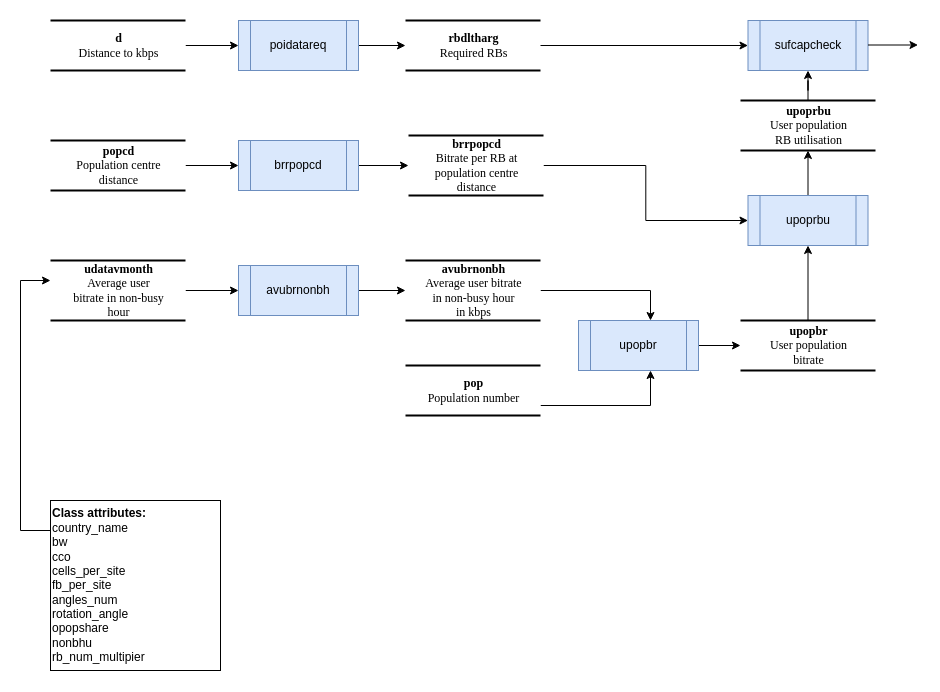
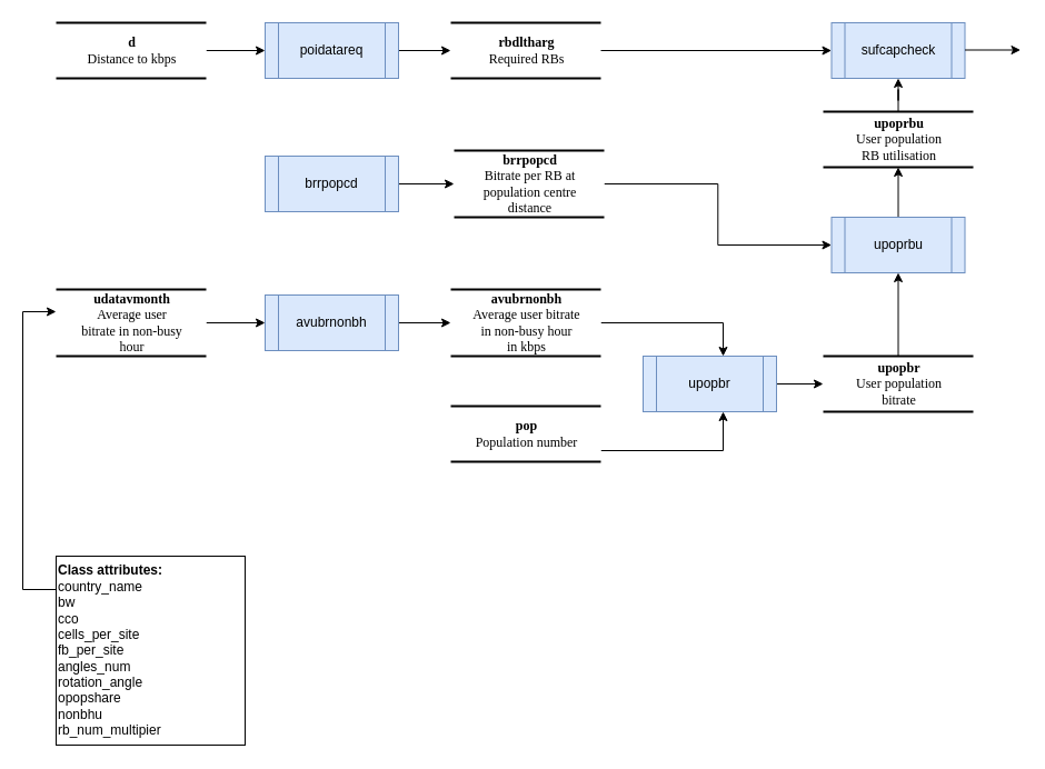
  <mxCell id="0" />
  <mxCell id="1" parent="0" />
  <mxCell id="2" value="" style="edgeStyle=orthogonalEdgeStyle;rounded=0;orthogonalLoop=1;jettySize=auto;html=1;" edge="1" parent="1" source="3" target="15"><mxGeometry relative="1" as="geometry" /></mxCell>
  <mxCell id="3" value="&lt;b&gt;d&lt;/b&gt;&lt;div&gt;Distance to kbps&lt;/div&gt;" style="html=1;rounded=0;shadow=0;comic=0;labelBackgroundColor=none;strokeWidth=2;fontFamily=Verdana;fontSize=12;align=center;shape=mxgraph.ios7ui.horLines;" vertex="1" parent="1"><mxGeometry x="50" y="20" width="135" height="50" as="geometry" /></mxCell>
- <mxCell id="4" value="" style="edgeStyle=orthogonalEdgeStyle;rounded=0;orthogonalLoop=1;jettySize=auto;html=1;" edge="1" parent="1" source="5" target="17"><mxGeometry relative="1" as="geometry" /></mxCell>
- <mxCell id="5" value="&lt;div&gt;&lt;b&gt;popcd&lt;/b&gt;&lt;/div&gt;Population centre&lt;div&gt;distance&lt;/div&gt;" style="html=1;rounded=0;shadow=0;comic=0;labelBackgroundColor=none;strokeWidth=2;fontFamily=Verdana;fontSize=12;align=center;shape=mxgraph.ios7ui.horLines;" vertex="1" parent="1"><mxGeometry x="50" y="140" width="135" height="50" as="geometry" /></mxCell>
  <mxCell id="6" value="" style="edgeStyle=orthogonalEdgeStyle;rounded=0;orthogonalLoop=1;jettySize=auto;html=1;" edge="1" parent="1" source="7" target="19"><mxGeometry relative="1" as="geometry" /></mxCell>
  <mxCell id="7" value="&lt;b&gt;udatavmonth&lt;/b&gt;&lt;br&gt;&lt;div&gt;Average user&lt;/div&gt;&lt;div&gt;bitrate in non-busy&lt;/div&gt;&lt;div&gt;hour&lt;/div&gt;" style="html=1;rounded=0;shadow=0;comic=0;labelBackgroundColor=none;strokeWidth=2;fontFamily=Verdana;fontSize=12;align=center;shape=mxgraph.ios7ui.horLines;" vertex="1" parent="1"><mxGeometry x="50" y="260" width="135" height="60" as="geometry" /></mxCell>
  <mxCell id="8" value="" style="edgeStyle=orthogonalEdgeStyle;rounded=0;orthogonalLoop=1;jettySize=auto;html=1;" edge="1" parent="1" source="9" target="21"><mxGeometry relative="1" as="geometry"><Array as="points"><mxPoint x="650" y="405" /><mxPoint x="650" y="345" /></Array></mxGeometry></mxCell>
  <mxCell id="9" value="&lt;div&gt;&lt;b&gt;pop&lt;/b&gt;&lt;/div&gt;&lt;div&gt;Population number&lt;/div&gt;" style="html=1;rounded=0;shadow=0;comic=0;labelBackgroundColor=none;strokeWidth=2;fontFamily=Verdana;fontSize=12;align=center;shape=mxgraph.ios7ui.horLines;" vertex="1" parent="1"><mxGeometry x="405" y="365" width="135" height="50" as="geometry" /></mxCell>
  <mxCell id="10" value="&lt;b&gt;Class attributes:&lt;br&gt;&lt;/b&gt;&lt;div&gt;country_name&lt;/div&gt;&lt;div&gt;bw&lt;/div&gt;&lt;div&gt;cco&lt;/div&gt;&lt;div&gt;cells_per_site&lt;/div&gt;&lt;div&gt;fb_per_site&lt;/div&gt;&lt;div&gt;angles_num&lt;/div&gt;&lt;div&gt;rotation_angle&lt;/div&gt;&lt;div&gt;opopshare&lt;/div&gt;&lt;div&gt;nonbhu&lt;/div&gt;&lt;div&gt;rb_num_multipier&lt;/div&gt;" style="whiteSpace=wrap;html=1;aspect=fixed;align=left;" vertex="1" parent="1"><mxGeometry x="50" y="500" width="170" height="170" as="geometry" /></mxCell>
  <mxCell id="11" value="" style="endArrow=none;html=1;rounded=0;" edge="1" parent="1"><mxGeometry width="50" height="50" relative="1" as="geometry"><mxPoint x="50" y="530" as="sourcePoint" /><mxPoint x="20" y="530" as="targetPoint" /></mxGeometry></mxCell>
  <mxCell id="12" value="" style="endArrow=none;html=1;rounded=0;" edge="1" parent="1"><mxGeometry width="50" height="50" relative="1" as="geometry"><mxPoint x="20" y="530" as="sourcePoint" /><mxPoint x="20" y="280" as="targetPoint" /></mxGeometry></mxCell>
  <mxCell id="13" value="" style="endArrow=classic;html=1;rounded=0;" edge="1" parent="1"><mxGeometry width="50" height="50" relative="1" as="geometry"><mxPoint x="20" y="280" as="sourcePoint" /><mxPoint x="50" y="280" as="targetPoint" /></mxGeometry></mxCell>
  <mxCell id="14" value="" style="edgeStyle=orthogonalEdgeStyle;rounded=0;orthogonalLoop=1;jettySize=auto;html=1;" edge="1" parent="1" source="15" target="22"><mxGeometry relative="1" as="geometry" /></mxCell>
  <mxCell id="15" value="poidatareq" style="shape=process;whiteSpace=wrap;html=1;backgroundOutline=1;fillColor=#dae8fc;strokeColor=#6c8ebf;" vertex="1" parent="1"><mxGeometry x="238" y="20" width="120" height="50" as="geometry" /></mxCell>
  <mxCell id="16" value="" style="edgeStyle=orthogonalEdgeStyle;rounded=0;orthogonalLoop=1;jettySize=auto;html=1;" edge="1" parent="1" source="17" target="24"><mxGeometry relative="1" as="geometry" /></mxCell>
  <mxCell id="17" value="brrpopcd" style="shape=process;whiteSpace=wrap;html=1;backgroundOutline=1;fillColor=#dae8fc;strokeColor=#6c8ebf;" vertex="1" parent="1"><mxGeometry x="238" y="140" width="120" height="50" as="geometry" /></mxCell>
  <mxCell id="18" value="" style="edgeStyle=orthogonalEdgeStyle;rounded=0;orthogonalLoop=1;jettySize=auto;html=1;" edge="1" parent="1" source="19" target="26"><mxGeometry relative="1" as="geometry" /></mxCell>
  <mxCell id="19" value="avubrnonbh" style="shape=process;whiteSpace=wrap;html=1;backgroundOutline=1;fillColor=#dae8fc;strokeColor=#6c8ebf;" vertex="1" parent="1"><mxGeometry x="238" y="265" width="120" height="50" as="geometry" /></mxCell>
  <mxCell id="20" value="" style="edgeStyle=orthogonalEdgeStyle;rounded=0;orthogonalLoop=1;jettySize=auto;html=1;" edge="1" parent="1" source="21" target="28"><mxGeometry relative="1" as="geometry" /></mxCell>
  <mxCell id="21" value="upopbr" style="shape=process;whiteSpace=wrap;html=1;backgroundOutline=1;fillColor=#dae8fc;strokeColor=#6c8ebf;" vertex="1" parent="1"><mxGeometry x="578" y="320" width="120" height="50" as="geometry" /></mxCell>
  <mxCell id="22" value="&lt;b&gt;rbdltharg&lt;/b&gt;&lt;br&gt;&lt;div&gt;Required RBs&lt;/div&gt;" style="html=1;rounded=0;shadow=0;comic=0;labelBackgroundColor=none;strokeWidth=2;fontFamily=Verdana;fontSize=12;align=center;shape=mxgraph.ios7ui.horLines;" vertex="1" parent="1"><mxGeometry x="405" y="20" width="135" height="50" as="geometry" /></mxCell>
  <mxCell id="23" value="" style="edgeStyle=orthogonalEdgeStyle;rounded=0;orthogonalLoop=1;jettySize=auto;html=1;" edge="1" parent="1" source="24" target="30"><mxGeometry relative="1" as="geometry"><mxPoint x="630.5" y="165" as="targetPoint" /></mxGeometry></mxCell>
  <mxCell id="24" value="&lt;div&gt;&lt;b&gt;brrpopcd&lt;/b&gt;&lt;/div&gt;&lt;div&gt;Bitrate per RB at&lt;/div&gt;&lt;div&gt;population centre&lt;/div&gt;&lt;div&gt;distance&lt;/div&gt;" style="html=1;rounded=0;shadow=0;comic=0;labelBackgroundColor=none;strokeWidth=2;fontFamily=Verdana;fontSize=12;align=center;shape=mxgraph.ios7ui.horLines;" vertex="1" parent="1"><mxGeometry x="408" y="135" width="135" height="60" as="geometry" /></mxCell>
  <mxCell id="25" value="" style="edgeStyle=orthogonalEdgeStyle;rounded=0;orthogonalLoop=1;jettySize=auto;html=1;" edge="1" parent="1" source="26" target="21"><mxGeometry relative="1" as="geometry"><Array as="points"><mxPoint x="650" y="290" /><mxPoint x="650" y="345" /></Array></mxGeometry></mxCell>
  <mxCell id="26" value="&lt;div&gt;&lt;span style=&quot;background-color: initial;&quot;&gt;&lt;b&gt;avubrnonbh&lt;/b&gt;&lt;/span&gt;&lt;/div&gt;&lt;div&gt;Average user bitrate&lt;/div&gt;&lt;div&gt;in non-busy hour&lt;/div&gt;&lt;div&gt;in kbps&lt;/div&gt;" style="html=1;rounded=0;shadow=0;comic=0;labelBackgroundColor=none;strokeWidth=2;fontFamily=Verdana;fontSize=12;align=center;shape=mxgraph.ios7ui.horLines;" vertex="1" parent="1"><mxGeometry x="405" y="260" width="135" height="60" as="geometry" /></mxCell>
  <mxCell id="27" value="" style="edgeStyle=orthogonalEdgeStyle;rounded=0;orthogonalLoop=1;jettySize=auto;html=1;" edge="1" parent="1" source="28" target="30"><mxGeometry relative="1" as="geometry" /></mxCell>
  <mxCell id="28" value="&lt;div&gt;&lt;span style=&quot;background-color: initial;&quot;&gt;&lt;b&gt;upopbr&lt;/b&gt;&lt;/span&gt;&lt;/div&gt;&lt;div&gt;&lt;span style=&quot;background-color: initial;&quot;&gt;User population&lt;/span&gt;&lt;/div&gt;&lt;div&gt;&lt;span style=&quot;background-color: initial;&quot;&gt;bitrate&lt;/span&gt;&lt;br&gt;&lt;/div&gt;" style="html=1;rounded=0;shadow=0;comic=0;labelBackgroundColor=none;strokeWidth=2;fontFamily=Verdana;fontSize=12;align=center;shape=mxgraph.ios7ui.horLines;" vertex="1" parent="1"><mxGeometry x="740" y="320" width="135" height="50" as="geometry" /></mxCell>
  <mxCell id="29" value="" style="edgeStyle=orthogonalEdgeStyle;rounded=0;orthogonalLoop=1;jettySize=auto;html=1;" edge="1" parent="1" source="30" target="32"><mxGeometry relative="1" as="geometry" /></mxCell>
  <mxCell id="30" value="upoprbu" style="shape=process;whiteSpace=wrap;html=1;backgroundOutline=1;fillColor=#dae8fc;strokeColor=#6c8ebf;" vertex="1" parent="1"><mxGeometry x="747.5" y="195" width="120" height="50" as="geometry" /></mxCell>
  <mxCell id="31" value="" style="edgeStyle=orthogonalEdgeStyle;rounded=0;orthogonalLoop=1;jettySize=auto;html=1;" edge="1" parent="1" source="32" target="33"><mxGeometry relative="1" as="geometry" /></mxCell>
  <mxCell id="32" value="&lt;div&gt;&lt;span style=&quot;background-color: initial;&quot;&gt;&lt;b&gt;upoprbu&lt;/b&gt;&lt;/span&gt;&lt;/div&gt;&lt;div&gt;User population&lt;/div&gt;&lt;div&gt;RB utilisation&lt;/div&gt;" style="html=1;rounded=0;shadow=0;comic=0;labelBackgroundColor=none;strokeWidth=2;fontFamily=Verdana;fontSize=12;align=center;shape=mxgraph.ios7ui.horLines;" vertex="1" parent="1"><mxGeometry x="740" y="100" width="135" height="50" as="geometry" /></mxCell>
  <mxCell id="33" value="sufcapcheck" style="shape=process;whiteSpace=wrap;html=1;backgroundOutline=1;fillColor=#dae8fc;strokeColor=#6c8ebf;" vertex="1" parent="1"><mxGeometry x="747.5" y="20" width="120" height="50" as="geometry" /></mxCell>
  <mxCell id="34" value="" style="endArrow=classic;html=1;rounded=0;exitX=1;exitY=0.5;exitDx=0;exitDy=0;exitPerimeter=0;" edge="1" parent="1" source="22" target="33"><mxGeometry width="50" height="50" relative="1" as="geometry"><mxPoint x="540" y="40" as="sourcePoint" /><mxPoint x="590" y="-10" as="targetPoint" /></mxGeometry></mxCell>
  <mxCell id="35" value="" style="edgeStyle=orthogonalEdgeStyle;rounded=0;orthogonalLoop=1;jettySize=auto;html=1;" edge="1" parent="1"><mxGeometry relative="1" as="geometry"><mxPoint x="867.5" y="44.5" as="sourcePoint" /><mxPoint x="917.5" y="44.5" as="targetPoint" /></mxGeometry></mxCell>
